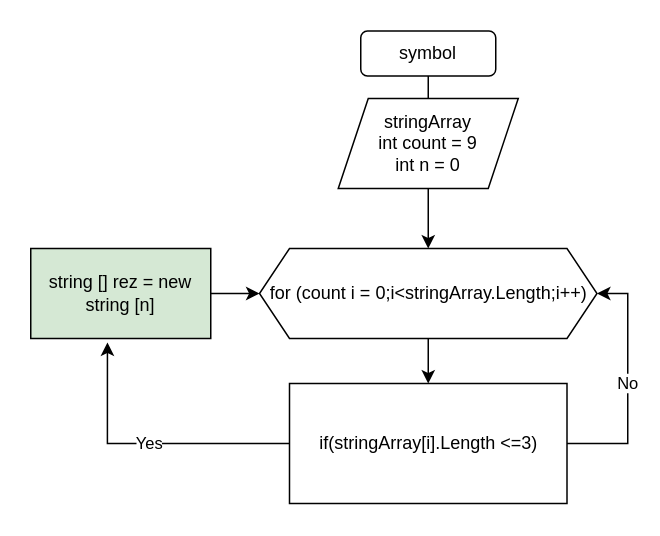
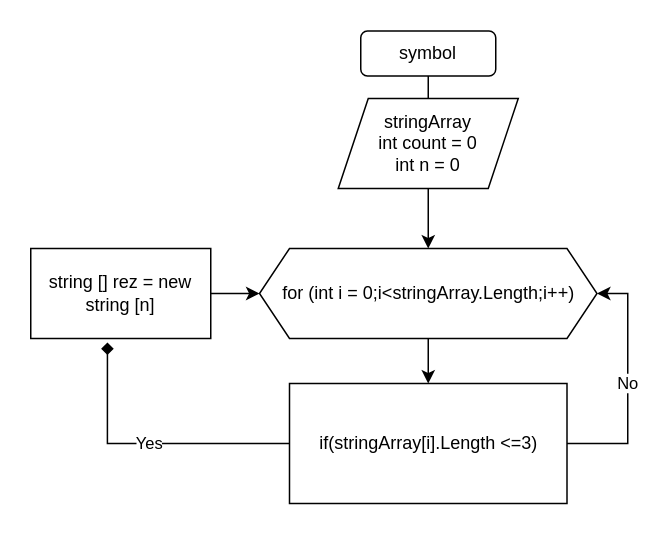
  <mxCell id="0" />
  <mxCell id="1" parent="0" />
  <mxCell id="2" style="edgeStyle=orthogonalEdgeStyle;rounded=0;orthogonalLoop=1;jettySize=auto;html=1;" edge="1" parent="1" source="3"><mxGeometry relative="1" as="geometry"><mxPoint x="285" y="65" as="targetPoint" /></mxGeometry></mxCell>
  <mxCell id="3" value="symbol" style="rounded=1;whiteSpace=wrap;html=1;" vertex="1" parent="1"><mxGeometry x="240" y="20" width="90" height="30" as="geometry" /></mxCell>
  <mxCell id="4" style="edgeStyle=orthogonalEdgeStyle;rounded=0;orthogonalLoop=1;jettySize=auto;html=1;" edge="1" parent="1" source="5"><mxGeometry relative="1" as="geometry"><mxPoint x="285" y="165" as="targetPoint" /></mxGeometry></mxCell>
- <mxCell id="5" value="stringArray&lt;br&gt;int count = 9&lt;br&gt;int n = 0" style="shape=parallelogram;perimeter=parallelogramPerimeter;whiteSpace=wrap;html=1;fixedSize=1;" vertex="1" parent="1"><mxGeometry x="225" y="65" width="120" height="60" as="geometry" /></mxCell>
+ <mxCell id="5" value="stringArray&lt;br&gt;int count = 0&lt;br&gt;int n = 0" style="shape=parallelogram;perimeter=parallelogramPerimeter;whiteSpace=wrap;html=1;fixedSize=1;" vertex="1" parent="1"><mxGeometry x="225" y="65" width="120" height="60" as="geometry" /></mxCell>
  <mxCell id="6" style="edgeStyle=orthogonalEdgeStyle;rounded=0;orthogonalLoop=1;jettySize=auto;html=1;entryX=0.5;entryY=0;entryDx=0;entryDy=0;" edge="1" parent="1" source="7" target="10"><mxGeometry relative="1" as="geometry" /></mxCell>
- <mxCell id="7" value="for (count i = 0;i&amp;lt;stringArray.Length;i++)" style="shape=hexagon;perimeter=hexagonPerimeter2;whiteSpace=wrap;html=1;fixedSize=1;" vertex="1" parent="1"><mxGeometry x="172.5" y="165" width="225" height="60" as="geometry" /></mxCell>
- <mxCell id="8" value="Yes" style="edgeStyle=orthogonalEdgeStyle;rounded=0;orthogonalLoop=1;jettySize=auto;html=1;entryX=0.426;entryY=1.044;entryDx=0;entryDy=0;entryPerimeter=0;" edge="1" parent="1" source="10" target="12"><mxGeometry relative="1" as="geometry" /></mxCell>
+ <mxCell id="7" value="for (int i = 0;i&amp;lt;stringArray.Length;i++)" style="shape=hexagon;perimeter=hexagonPerimeter2;whiteSpace=wrap;html=1;fixedSize=1;" vertex="1" parent="1"><mxGeometry x="172.5" y="165" width="225" height="60" as="geometry" /></mxCell>
+ <mxCell id="8" value="Yes" style="edgeStyle=orthogonalEdgeStyle;rounded=0;orthogonalLoop=1;jettySize=auto;html=1;entryX=0.426;entryY=1.044;entryDx=0;entryDy=0;entryPerimeter=0;endArrow=diamond;" edge="1" parent="1" source="10" target="12"><mxGeometry relative="1" as="geometry" /></mxCell>
  <mxCell id="9" value="No" style="edgeStyle=orthogonalEdgeStyle;rounded=0;orthogonalLoop=1;jettySize=auto;html=1;entryX=1;entryY=0.5;entryDx=0;entryDy=0;" edge="1" parent="1" source="10" target="7"><mxGeometry relative="1" as="geometry"><Array as="points"><mxPoint x="418" y="295" /><mxPoint x="418" y="195" /></Array></mxGeometry></mxCell>
  <mxCell id="10" value="if(stringArray[i].Length &amp;lt;=3)" style="whiteSpace=wrap;html=1;rounded=0;" vertex="1" parent="1"><mxGeometry x="192.5" y="255" width="185" height="80" as="geometry" /></mxCell>
  <mxCell id="11" style="edgeStyle=orthogonalEdgeStyle;rounded=0;orthogonalLoop=1;jettySize=auto;html=1;entryX=0;entryY=0.5;entryDx=0;entryDy=0;" edge="1" parent="1" source="12" target="7"><mxGeometry relative="1" as="geometry" /></mxCell>
- <mxCell id="12" value="string [] rez = new string [n]" style="rounded=0;whiteSpace=wrap;html=1;fillColor=#d5e8d4;" vertex="1" parent="1"><mxGeometry x="20" y="165" width="120" height="60" as="geometry" /></mxCell>
+ <mxCell id="12" value="string [] rez = new string [n]" style="rounded=0;whiteSpace=wrap;html=1;" vertex="1" parent="1"><mxGeometry x="20" y="165" width="120" height="60" as="geometry" /></mxCell>
